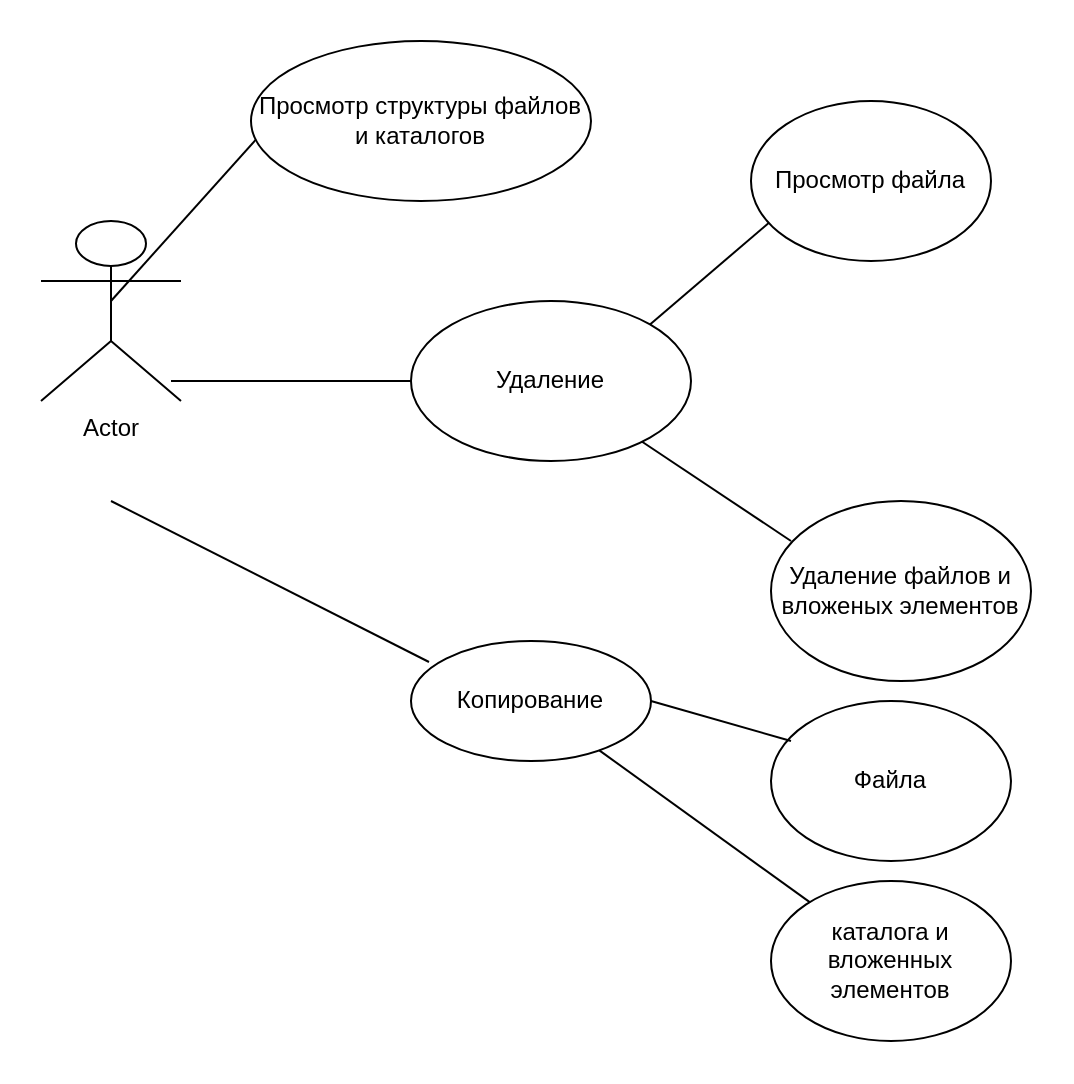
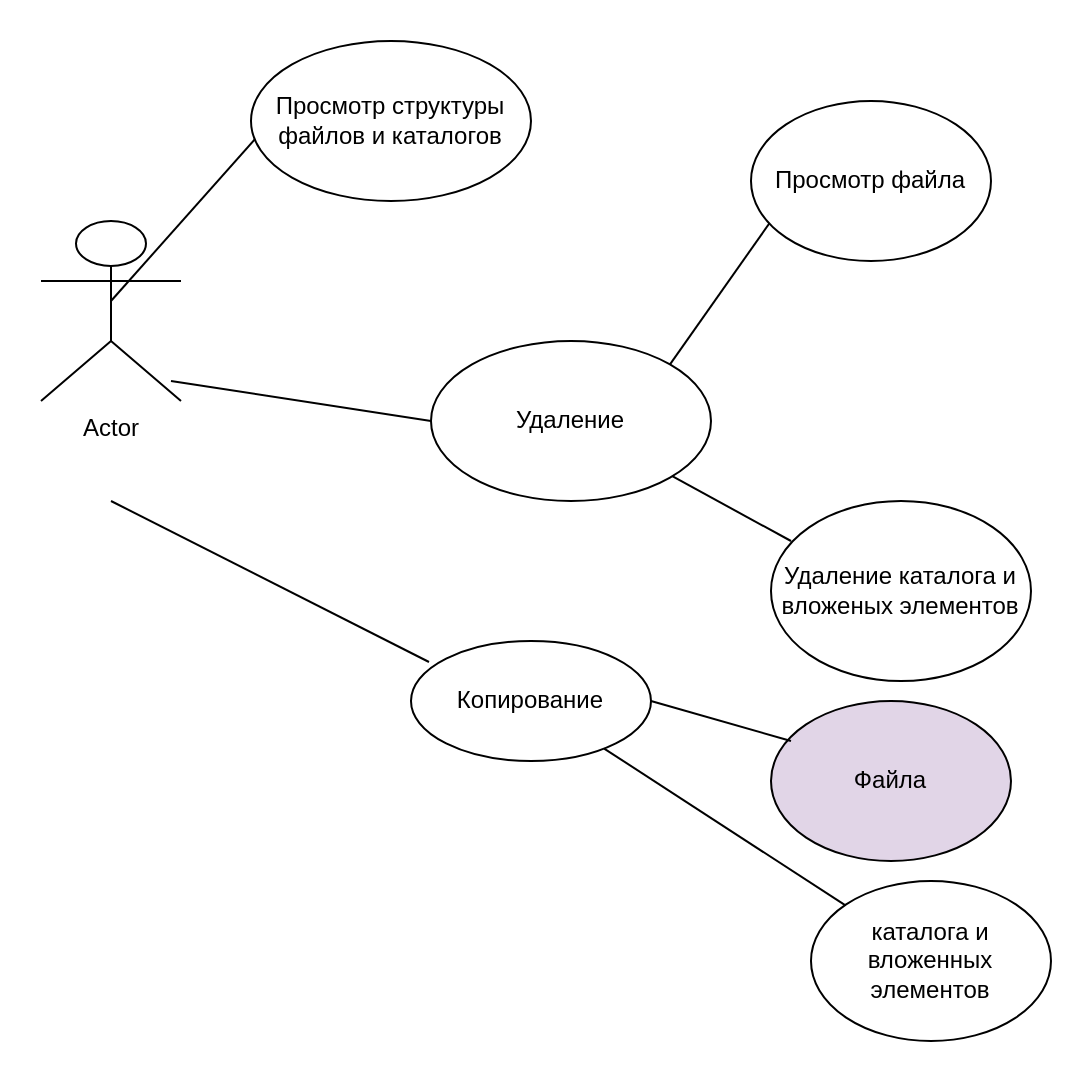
  <mxCell id="0" />
  <mxCell id="1" parent="0" />
  <mxCell id="2" value="Actor" style="shape=umlActor;verticalLabelPosition=bottom;verticalAlign=top;html=1;outlineConnect=0;" vertex="1" parent="1"><mxGeometry x="20" y="110" width="70" height="90" as="geometry" /></mxCell>
  <mxCell id="3" value="" style="endArrow=none;html=1;rounded=0;entryX=0.021;entryY=0.6;entryDx=0;entryDy=0;entryPerimeter=0;" edge="1" parent="1" target="4"><mxGeometry width="50" height="50" relative="1" as="geometry"><mxPoint x="55" y="150" as="sourcePoint" /><mxPoint x="105" y="100" as="targetPoint" /></mxGeometry></mxCell>
- <mxCell id="4" value="Просмотр структуры файлов и каталогов" style="ellipse;whiteSpace=wrap;html=1;" vertex="1" parent="1"><mxGeometry x="125" y="20" width="170" height="80" as="geometry" /></mxCell>
+ <mxCell id="4" value="Просмотр структуры файлов и каталогов" style="ellipse;whiteSpace=wrap;html=1;" vertex="1" parent="1"><mxGeometry x="125" y="20" width="140" height="80" as="geometry" /></mxCell>
  <mxCell id="5" value="" style="endArrow=none;html=1;rounded=0;entryX=0;entryY=0.5;entryDx=0;entryDy=0;" edge="1" parent="1" target="6"><mxGeometry width="50" height="50" relative="1" as="geometry"><mxPoint x="85" y="190" as="sourcePoint" /><mxPoint x="185" y="190" as="targetPoint" /></mxGeometry></mxCell>
- <mxCell id="6" value="Удаление" style="ellipse;whiteSpace=wrap;html=1;" vertex="1" parent="1"><mxGeometry x="205" y="150" width="140" height="80" as="geometry" /></mxCell>
+ <mxCell id="6" value="Удаление" style="ellipse;whiteSpace=wrap;html=1;" vertex="1" parent="1"><mxGeometry x="215" y="170" width="140" height="80" as="geometry" /></mxCell>
  <mxCell id="7" value="" style="endArrow=none;html=1;rounded=0;exitX=1;exitY=0;exitDx=0;exitDy=0;" edge="1" parent="1" source="6"><mxGeometry width="50" height="50" relative="1" as="geometry"><mxPoint x="335" y="160" as="sourcePoint" /><mxPoint x="385" y="110" as="targetPoint" /></mxGeometry></mxCell>
  <mxCell id="8" value="" style="endArrow=none;html=1;rounded=0;" edge="1" parent="1" source="6"><mxGeometry width="50" height="50" relative="1" as="geometry"><mxPoint x="395" y="400" as="sourcePoint" /><mxPoint x="395" y="270" as="targetPoint" /></mxGeometry></mxCell>
  <mxCell id="9" value="Просмотр файла&lt;br&gt;" style="ellipse;whiteSpace=wrap;html=1;" vertex="1" parent="1"><mxGeometry x="375" y="50" width="120" height="80" as="geometry" /></mxCell>
- <mxCell id="10" value="Удаление файлов и вложеных элементов&lt;br&gt;" style="ellipse;whiteSpace=wrap;html=1;" vertex="1" parent="1"><mxGeometry x="385" y="250" width="130" height="90" as="geometry" /></mxCell>
+ <mxCell id="10" value="Удаление каталога и вложеных элементов&lt;br&gt;" style="ellipse;whiteSpace=wrap;html=1;" vertex="1" parent="1"><mxGeometry x="385" y="250" width="130" height="90" as="geometry" /></mxCell>
  <mxCell id="11" value="Копирование" style="ellipse;whiteSpace=wrap;html=1;" vertex="1" parent="1"><mxGeometry x="205" y="320" width="120" height="60" as="geometry" /></mxCell>
  <mxCell id="12" value="" style="endArrow=none;html=1;rounded=0;" edge="1" parent="1" source="16" target="11"><mxGeometry width="50" height="50" relative="1" as="geometry"><mxPoint x="295" y="480" as="sourcePoint" /><mxPoint x="15" y="300" as="targetPoint" /></mxGeometry></mxCell>
  <mxCell id="13" value="" style="endArrow=none;html=1;rounded=0;exitX=0.075;exitY=0.175;exitDx=0;exitDy=0;exitPerimeter=0;" edge="1" parent="1" source="11"><mxGeometry width="50" height="50" relative="1" as="geometry"><mxPoint x="5" y="300" as="sourcePoint" /><mxPoint x="55" y="250" as="targetPoint" /></mxGeometry></mxCell>
- <mxCell id="14" value="Файла&lt;br&gt;" style="ellipse;whiteSpace=wrap;html=1;" vertex="1" parent="1"><mxGeometry x="385" y="350" width="120" height="80" as="geometry" /></mxCell>
+ <mxCell id="14" value="Файла&lt;br&gt;" style="ellipse;whiteSpace=wrap;html=1;fillColor=#e1d5e7;" vertex="1" parent="1"><mxGeometry x="385" y="350" width="120" height="80" as="geometry" /></mxCell>
  <mxCell id="15" value="" style="endArrow=none;html=1;rounded=0;entryX=1;entryY=0.5;entryDx=0;entryDy=0;" edge="1" parent="1" target="11"><mxGeometry width="50" height="50" relative="1" as="geometry"><mxPoint x="395" y="370" as="sourcePoint" /><mxPoint x="445" y="320" as="targetPoint" /></mxGeometry></mxCell>
- <mxCell id="16" value="каталога и вложенных элементов&lt;br&gt;" style="ellipse;whiteSpace=wrap;html=1;" vertex="1" parent="1"><mxGeometry x="385" y="440" width="120" height="80" as="geometry" /></mxCell>
+ <mxCell id="16" value="каталога и вложенных элементов&lt;br&gt;" style="ellipse;whiteSpace=wrap;html=1;" vertex="1" parent="1"><mxGeometry x="405" y="440" width="120" height="80" as="geometry" /></mxCell>
